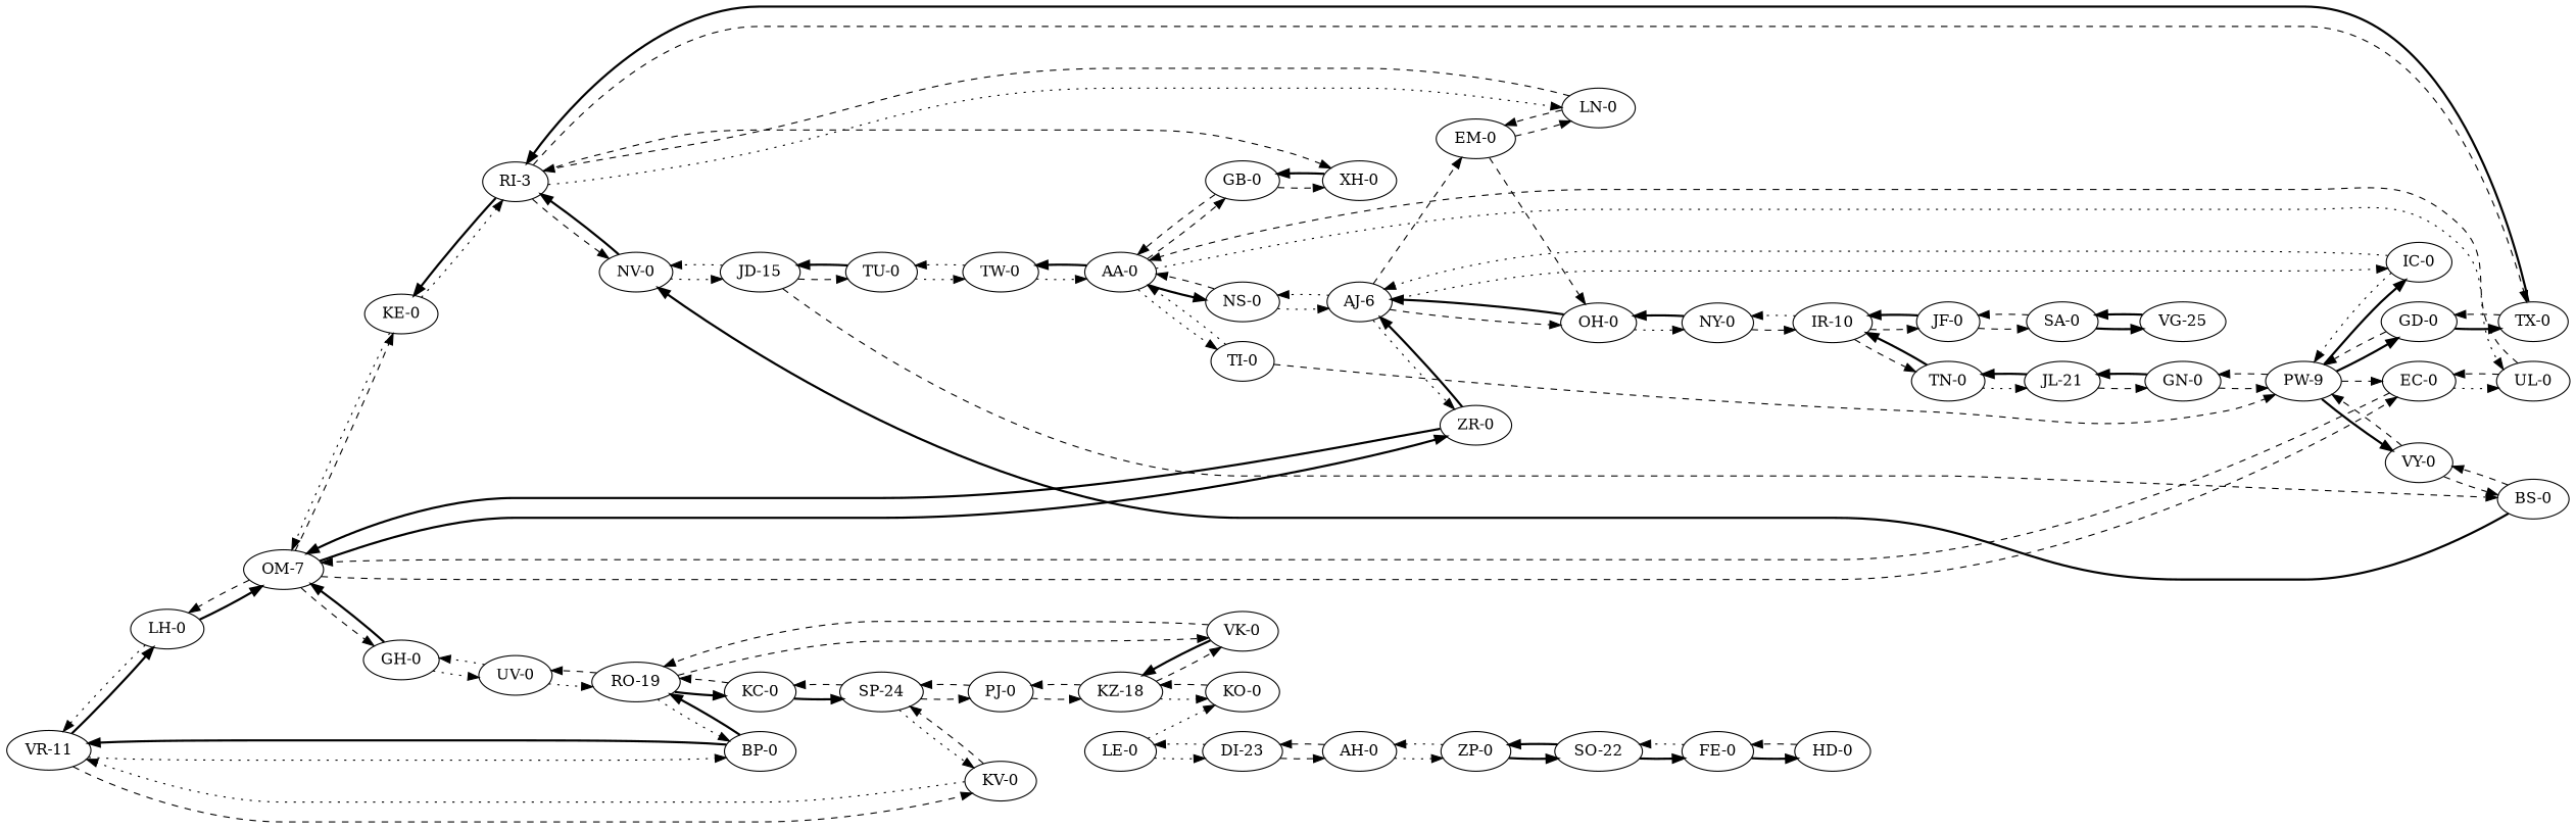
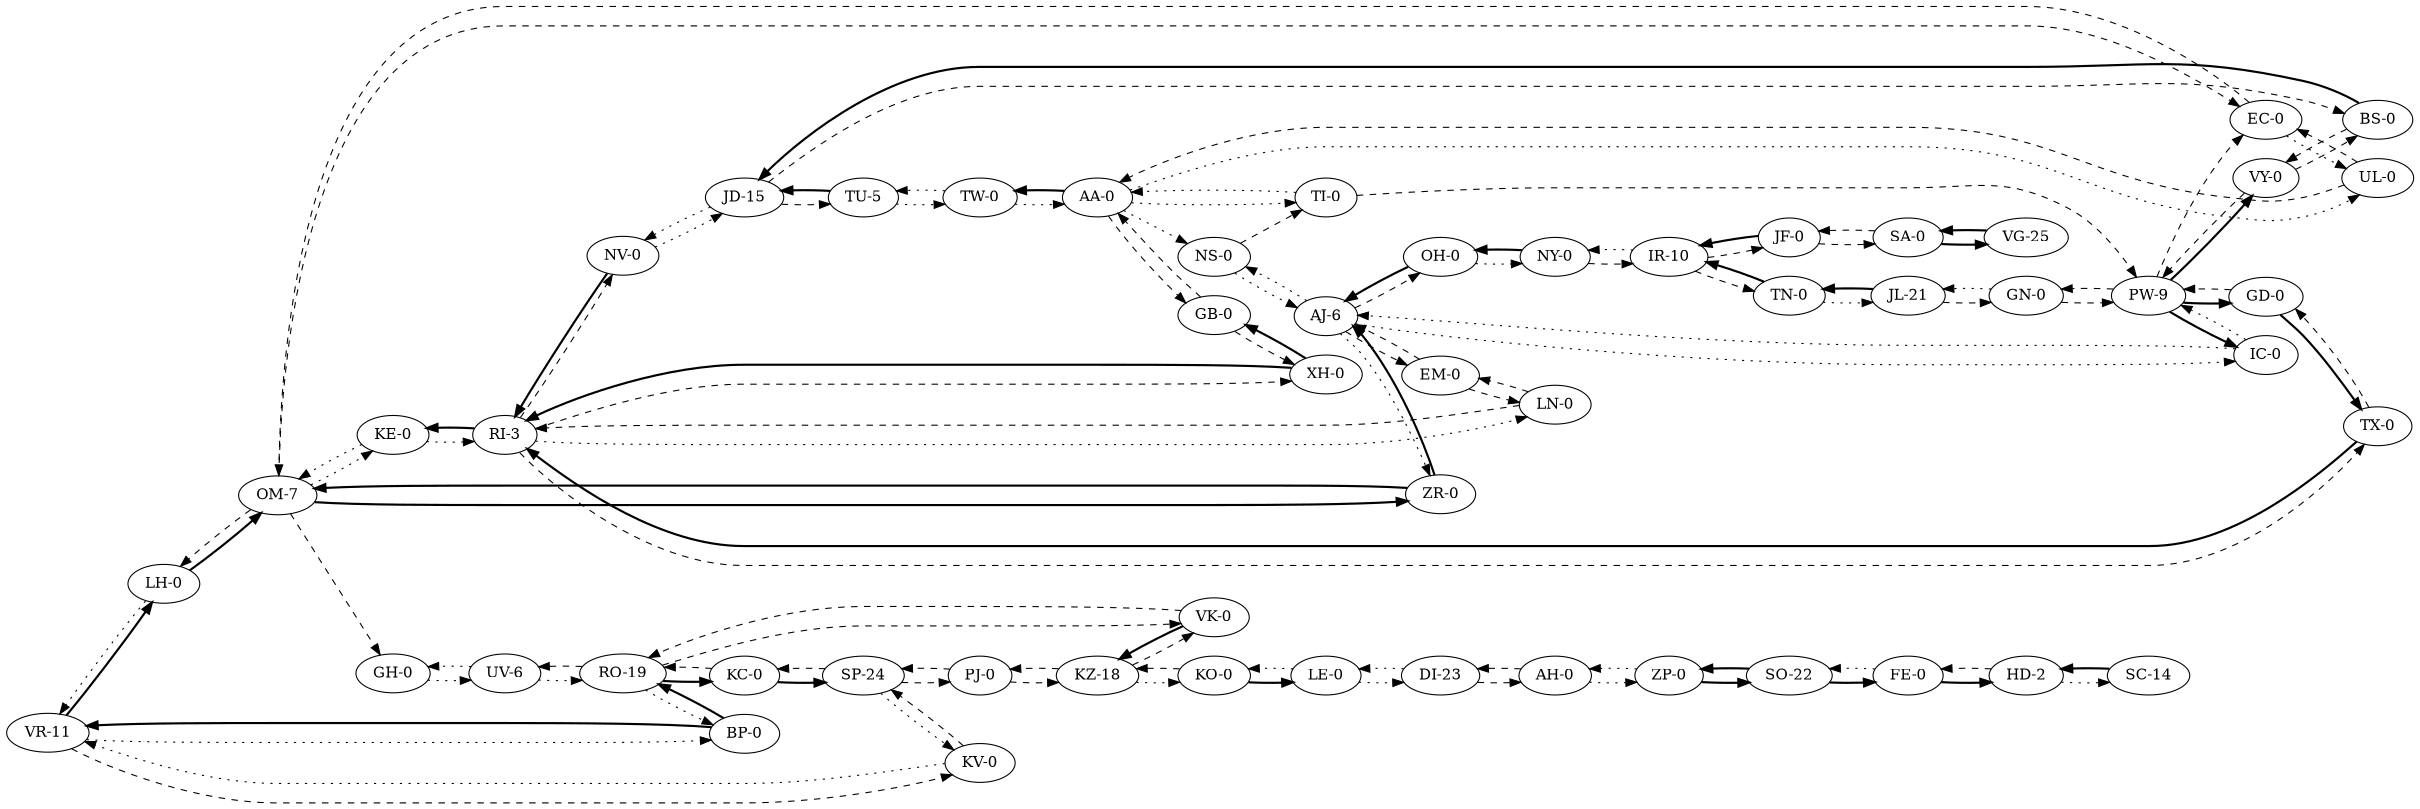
  digraph {
    rankdir=LR
    edge [style=dashed]
    n1 [label="VR-11"]
    n2 [label="LH-0"]
    n3 [label="KV-0"]
    n4 [label="BP-0"]
    n5 [label="OM-7"]
    n6 [label="SP-24"]
    n7 [label="RO-19"]
    n8 [label="GH-0"]
    n9 [label="ZR-0"]
    n10 [label="EC-0"]
    n11 [label="KE-0"]
    n12 [label="KC-0"]
    n13 [label="PJ-0"]
-   n14 [label="UV-0"]
+   n14 [label="UV-6"]
    n15 [label="VK-0"]
    n16 [label="KZ-18"]
    n17 [label="OH-0"]
    n18 [label="AJ-6"]
    n19 [label="NY-0"]
    n20 [label="NS-0"]
    n21 [label="IC-0"]
    n22 [label="EM-0"]
    n23 [label="IR-10"]
    n24 [label="AA-0"]
    n25 [label="PW-9"]
    n26 [label="LN-0"]
    n27 [label="JF-0"]
    n28 [label="TN-0"]
    n29 [label="GD-0"]
    n30 [label="TX-0"]
    n31 [label="RI-3"]
    n32 [label="VY-0"]
    n33 [label="GN-0"]
    n34 [label="XH-0"]
    n35 [label="NV-0"]
    n36 [label="TI-0"]
    n37 [label="BS-0"]
    n38 [label="JL-21"]
    n39 [label="GB-0"]
    n40 [label="TW-0"]
    n41 [label="UL-0"]
-   n42 [label="TU-0"]
+   n42 [label="TU-5"]
    n43 [label="KO-0"]
    n44 [label="LE-0"]
    n45 [label="DI-23"]
    n46 [label="AH-0"]
    n47 [label="ZP-0"]
    n48 [label="SO-22"]
    n49 [label="FE-0"]
    n50 [label="SA-0"]
    n51 [label="VG-25"]
    n52 [label="JD-15"]
-   n53 [label="HD-0"]
+   n53 [label="HD-2"]
+   n54 [label="SC-14"]
    n1 -> n2 [style=bold]
    n1 -> n3
    n1 -> n4 [style=dotted]
    n2 -> n1 [style=dotted]
    n2 -> n5 [style=bold]
    n3 -> n1 [style=dotted]
    n3 -> n6
    n4 -> n1 [style=bold]
    n4 -> n7 [style=bold]
    n5 -> n2
    n5 -> n8
    n5 -> n9 [style=bold]
    n5 -> n10
-   n5 -> n11
+   n5 -> n11 [style=dotted]
    n6 -> n3 [style=dotted]
    n6 -> n12
    n6 -> n13
    n7 -> n4 [style=dotted]
    n7 -> n12 [style=bold]
    n7 -> n14
    n7 -> n15
-   n8 -> n5 [style=bold]
    n8 -> n14 [style=dotted]
    n9 -> n5 [style=bold]
    n9 -> n18 [style=bold]
    n10 -> n5
    n10 -> n41 [style=dotted]
    n11 -> n5 [style=dotted]
    n11 -> n31 [style=dotted]
    n12 -> n6 [style=bold]
    n12 -> n7
    n13 -> n6
    n13 -> n16
    n14 -> n7 [style=dotted]
    n14 -> n8 [style=dotted]
    n15 -> n7
    n15 -> n16 [style=bold]
    n16 -> n13
    n16 -> n15
    n16 -> n43 [style=dotted]
    n17 -> n18 [style=bold]
    n17 -> n19 [style=dotted]
    n18 -> n9 [style=dotted]
    n18 -> n17
    n18 -> n20 [style=dotted]
    n18 -> n21 [style=dotted]
    n18 -> n22
    n19 -> n17 [style=bold]
    n19 -> n23
    n20 -> n18 [style=dotted]
-   n20 -> n24
+   n20 -> n36
    n21 -> n18 [style=dotted]
    n21 -> n25 [style=dotted]
-   n22 -> n17
+   n22 -> n18
    n22 -> n26
    n23 -> n19 [style=dotted]
    n23 -> n27
    n23 -> n28
-   n24 -> n20 [style=bold]
+   n24 -> n20 [style=dotted]
    n24 -> n36 [style=dotted]
    n24 -> n39
    n24 -> n40 [style=bold]
    n24 -> n41 [style=dotted]
    n25 -> n10
    n25 -> n21 [style=bold]
    n25 -> n29 [style=bold]
    n25 -> n32 [style=bold]
    n25 -> n33
    n26 -> n22
    n26 -> n31
    n27 -> n23 [style=bold]
    n27 -> n50
    n28 -> n23 [style=bold]
    n28 -> n38 [style=dotted]
    n29 -> n25
    n29 -> n30 [style=bold]
    n30 -> n29
    n30 -> n31 [style=bold]
    n31 -> n11 [style=bold]
    n31 -> n26 [style=dotted]
    n31 -> n30
    n31 -> n34
    n31 -> n35
    n32 -> n25
    n32 -> n37
    n33 -> n25
-   n33 -> n38 [style=bold]
+   n33 -> n38 [style=dotted]
+   n34 -> n31 [style=bold]
    n34 -> n39 [style=bold]
    n35 -> n31 [style=bold]
    n35 -> n52 [style=dotted]
    n36 -> n24 [style=dotted]
    n36 -> n25
    n37 -> n32
-   n37 -> n35 [style=bold]
+   n37 -> n52 [style=bold]
    n38 -> n28 [style=bold]
    n38 -> n33
    n39 -> n24
    n39 -> n34
    n40 -> n24 [style=dotted]
    n40 -> n42 [style=dotted]
    n41 -> n10
    n41 -> n24
    n42 -> n40 [style=dotted]
    n42 -> n52 [style=bold]
    n43 -> n16
+   n43 -> n44 [style=bold]
    n44 -> n43 [style=dotted]
    n44 -> n45 [style=dotted]
    n45 -> n44 [style=dotted]
    n45 -> n46
    n46 -> n45
    n46 -> n47 [style=dotted]
    n47 -> n46 [style=dotted]
    n47 -> n48 [style=bold]
    n48 -> n47 [style=bold]
    n48 -> n49 [style=bold]
    n49 -> n48 [style=dotted]
    n49 -> n53 [style=bold]
    n50 -> n27
    n50 -> n51 [style=bold]
    n51 -> n50 [style=bold]
    n52 -> n35 [style=dotted]
    n52 -> n37
    n52 -> n42
    n53 -> n49
+   n53 -> n54 [style=dotted]
+   n54 -> n53 [style=bold]
  }
